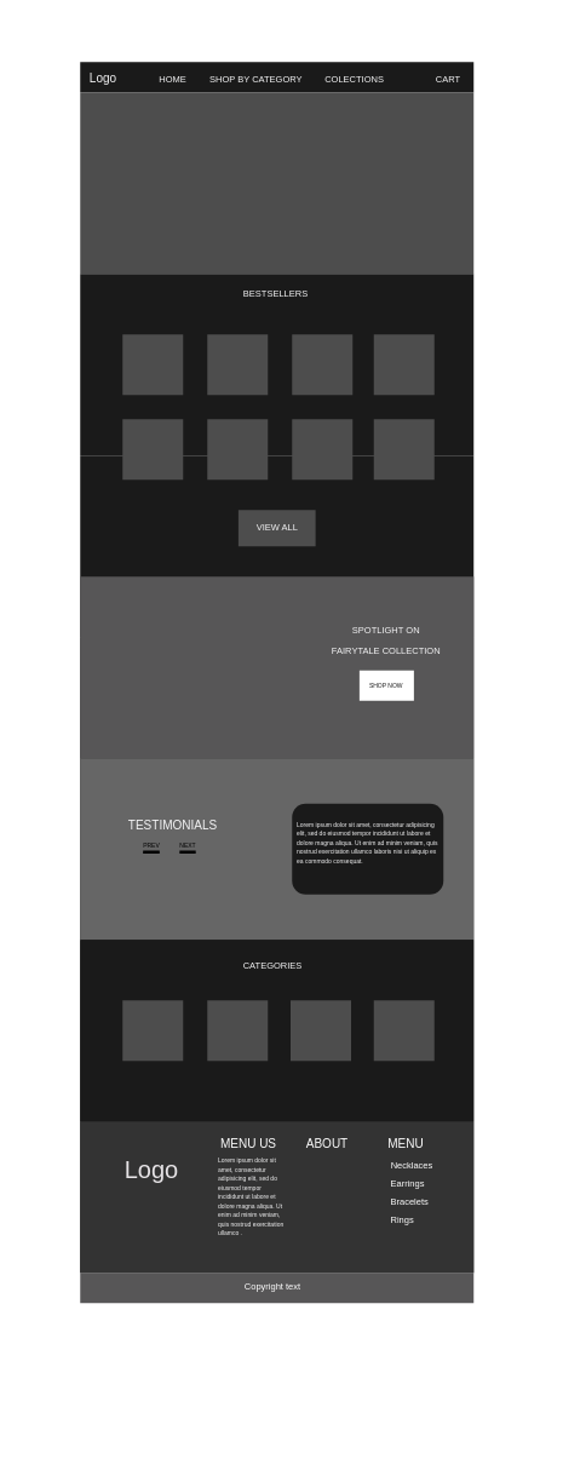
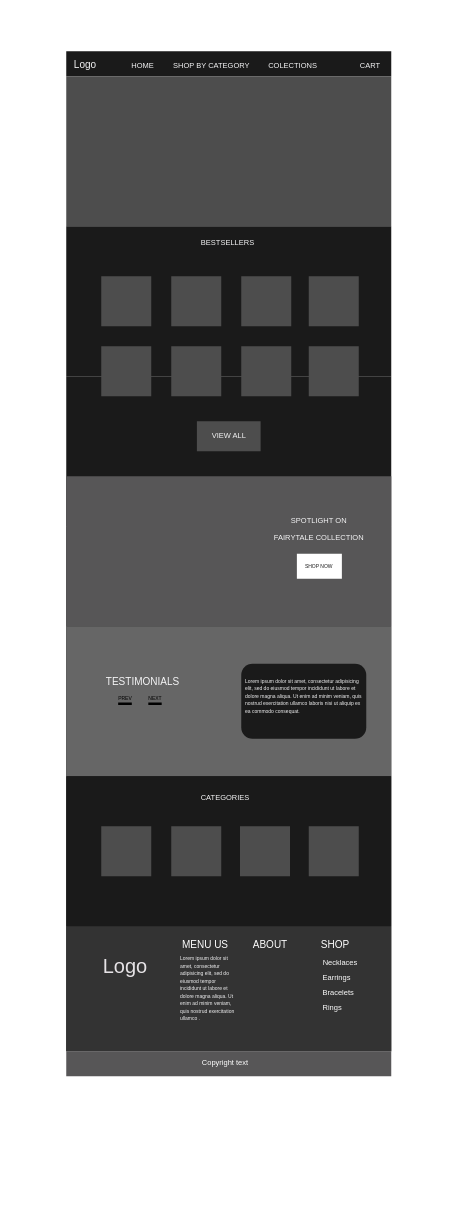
  <mxCell id="0" />
  <mxCell id="1" parent="0" />
  <mxCell id="2" value="" style="rounded=0;whiteSpace=wrap;html=1;strokeColor=none;fillColor=none;" vertex="1" parent="1"><mxGeometry x="26" y="20" width="130" height="440" as="geometry" /></mxCell>
  <mxCell id="3" value="" style="rounded=0;whiteSpace=wrap;html=1;fillColor=#1A1A1A;strokeColor=none;" vertex="1" parent="1"><mxGeometry x="26" y="20" width="130" height="10" as="geometry" /></mxCell>
  <mxCell id="4" value="&lt;font style=&quot;font-size: 4px;&quot; color=&quot;#f5f5f6&quot;&gt;Logo&lt;/font&gt;" style="text;html=1;align=center;verticalAlign=middle;whiteSpace=wrap;rounded=0;" vertex="1" parent="1"><mxGeometry x="24" y="22" width="20" as="geometry" /></mxCell>
  <mxCell id="5" value="&lt;font style=&quot;&quot; color=&quot;#f5f5f6&quot;&gt;&lt;font style=&quot;font-size: 3px;&quot;&gt;HOME&lt;/font&gt;&lt;br&gt;&lt;/font&gt;" style="text;html=1;align=center;verticalAlign=middle;whiteSpace=wrap;rounded=0;" vertex="1" parent="1"><mxGeometry x="47" y="22" width="20" as="geometry" /></mxCell>
  <mxCell id="6" value="&lt;font style=&quot;font-size: 3px;&quot; color=&quot;#f5f5f6&quot;&gt;SHOP BY CATEGORY&lt;br&gt;&lt;br&gt;&lt;/font&gt;" style="text;html=1;align=center;verticalAlign=middle;whiteSpace=wrap;rounded=0;" vertex="1" parent="1"><mxGeometry x="42" y="29" width="85" as="geometry" /></mxCell>
  <mxCell id="7" value="&lt;font style=&quot;&quot; color=&quot;#f5f5f6&quot;&gt;&lt;font style=&quot;font-size: 3px;&quot;&gt;COLECTIONS&lt;/font&gt;&lt;br&gt;&lt;/font&gt;" style="text;html=1;align=center;verticalAlign=middle;whiteSpace=wrap;rounded=0;" vertex="1" parent="1"><mxGeometry x="107" y="22" width="20" as="geometry" /></mxCell>
  <mxCell id="8" value="&lt;font style=&quot;&quot; color=&quot;#f5f5f6&quot;&gt;&lt;font style=&quot;font-size: 3px;&quot;&gt;CART&lt;/font&gt;&lt;br&gt;&lt;/font&gt;" style="text;html=1;align=center;verticalAlign=middle;whiteSpace=wrap;rounded=0;" vertex="1" parent="1"><mxGeometry x="138" y="22" width="20" as="geometry" /></mxCell>
  <mxCell id="9" value="" style="rounded=0;whiteSpace=wrap;html=1;strokeColor=none;fillColor=#4D4D4D;" vertex="1" parent="1"><mxGeometry x="26" y="30" width="130" height="60" as="geometry" /></mxCell>
  <mxCell id="10" value="" style="rounded=0;whiteSpace=wrap;html=1;strokeColor=none;fillColor=#1A1A1A;" vertex="1" parent="1"><mxGeometry x="26" y="90" width="130" height="60" as="geometry" /></mxCell>
  <mxCell id="11" value="&lt;font style=&quot;&quot; color=&quot;#f5f5f6&quot;&gt;&lt;span style=&quot;font-size: 3px;&quot;&gt;BESTSELLERS&lt;/span&gt;&lt;br&gt;&lt;/font&gt;" style="text;html=1;align=center;verticalAlign=middle;whiteSpace=wrap;rounded=0;" vertex="1" parent="1"><mxGeometry x="81" y="93" width="20" as="geometry" /></mxCell>
  <mxCell id="12" value="" style="rounded=0;whiteSpace=wrap;html=1;strokeColor=none;fillColor=#1A1A1A;" vertex="1" parent="1"><mxGeometry x="26" y="150" width="130" height="60" as="geometry" /></mxCell>
  <mxCell id="13" value="" style="whiteSpace=wrap;html=1;aspect=fixed;strokeColor=none;fillColor=#4D4D4D;" vertex="1" parent="1"><mxGeometry x="40" y="110" width="20" height="20" as="geometry" /></mxCell>
  <mxCell id="14" value="" style="whiteSpace=wrap;html=1;aspect=fixed;strokeColor=none;fillColor=#4D4D4D;" vertex="1" parent="1"><mxGeometry x="68" y="110" width="20" height="20" as="geometry" /></mxCell>
  <mxCell id="15" value="" style="whiteSpace=wrap;html=1;aspect=fixed;strokeColor=none;fillColor=#4D4D4D;" vertex="1" parent="1"><mxGeometry x="96" y="110" width="20" height="20" as="geometry" /></mxCell>
  <mxCell id="16" value="" style="whiteSpace=wrap;html=1;aspect=fixed;strokeColor=none;fillColor=#4D4D4D;" vertex="1" parent="1"><mxGeometry x="123" y="110" width="20" height="20" as="geometry" /></mxCell>
  <mxCell id="17" value="" style="whiteSpace=wrap;html=1;aspect=fixed;strokeColor=none;fillColor=#4D4D4D;" vertex="1" parent="1"><mxGeometry x="40" y="138" width="20" height="20" as="geometry" /></mxCell>
  <mxCell id="18" value="" style="whiteSpace=wrap;html=1;aspect=fixed;strokeColor=none;fillColor=#4D4D4D;" vertex="1" parent="1"><mxGeometry x="68" y="138" width="20" height="20" as="geometry" /></mxCell>
  <mxCell id="19" value="" style="whiteSpace=wrap;html=1;aspect=fixed;strokeColor=none;fillColor=#4D4D4D;" vertex="1" parent="1"><mxGeometry x="96" y="138" width="20" height="20" as="geometry" /></mxCell>
  <mxCell id="20" value="" style="whiteSpace=wrap;html=1;aspect=fixed;strokeColor=none;fillColor=#4D4D4D;" vertex="1" parent="1"><mxGeometry x="123" y="138" width="20" height="20" as="geometry" /></mxCell>
  <mxCell id="21" value="" style="rounded=0;whiteSpace=wrap;html=1;strokeColor=none;fillColor=#4D4D4D;" vertex="1" parent="1"><mxGeometry x="78.25" y="168" width="25.5" height="12" as="geometry" /></mxCell>
  <mxCell id="22" value="&lt;font color=&quot;#f5f5f6&quot; style=&quot;font-size: 3px;&quot;&gt;VIEW ALL&lt;/font&gt;" style="text;html=1;align=center;verticalAlign=middle;whiteSpace=wrap;rounded=0;" vertex="1" parent="1"><mxGeometry x="79.5" y="166" width="23" height="10" as="geometry" /></mxCell>
  <mxCell id="23" value="" style="rounded=0;whiteSpace=wrap;html=1;strokeColor=none;fillColor=#1A1A1A;" vertex="1" parent="1"><mxGeometry x="26" y="210" width="130" height="210" as="geometry" /></mxCell>
  <mxCell id="24" value="" style="rounded=0;whiteSpace=wrap;html=1;strokeColor=none;fillColor=#575657;" vertex="1" parent="1"><mxGeometry x="26" y="190" width="130" height="60" as="geometry" /></mxCell>
  <mxCell id="25" value="&lt;font color=&quot;#f5f5f6&quot; style=&quot;font-size: 3px;&quot;&gt;SPOTLIGHT ON&lt;br&gt;&lt;/font&gt;" style="text;html=1;align=center;verticalAlign=middle;whiteSpace=wrap;rounded=0;" vertex="1" parent="1"><mxGeometry x="103.75" y="200" width="47" height="10" as="geometry" /></mxCell>
  <mxCell id="26" value="&lt;font color=&quot;#f5f5f6&quot; style=&quot;font-size: 3px;&quot;&gt;FAIRYTALE COLLECTION&lt;br&gt;&lt;br&gt;&lt;/font&gt;" style="text;html=1;align=center;verticalAlign=middle;whiteSpace=wrap;rounded=0;" vertex="1" parent="1"><mxGeometry x="103.5" y="214" width="47" height="10" as="geometry" /></mxCell>
  <mxCell id="27" value="" style="rounded=0;whiteSpace=wrap;html=1;strokeColor=none;" vertex="1" parent="1"><mxGeometry x="118.25" y="221" width="18" height="10" as="geometry" /></mxCell>
  <mxCell id="28" value="&lt;font color=&quot;#1a1a1a&quot; style=&quot;font-size: 2px;&quot;&gt;SHOP NOW&lt;/font&gt;" style="text;html=1;align=center;verticalAlign=middle;whiteSpace=wrap;rounded=0;" vertex="1" parent="1"><mxGeometry x="115.5" y="218" width="23" height="10" as="geometry" /></mxCell>
  <mxCell id="29" value="" style="rounded=0;whiteSpace=wrap;html=1;strokeColor=none;fillColor=#666666;" vertex="1" parent="1"><mxGeometry x="26" y="250" width="130" height="60" as="geometry" /></mxCell>
  <mxCell id="30" value="" style="rounded=1;whiteSpace=wrap;html=1;strokeColor=none;fillColor=#1A1A1A;" vertex="1" parent="1"><mxGeometry x="96" y="265" width="50" height="30" as="geometry" /></mxCell>
  <mxCell id="31" value="&lt;font style=&quot;font-size: 4px;&quot; color=&quot;#f5f5f6&quot;&gt;TESTIMONIALS&lt;/font&gt;" style="text;html=1;align=center;verticalAlign=middle;whiteSpace=wrap;rounded=0;" vertex="1" parent="1"><mxGeometry x="37" y="260" width="40" height="20" as="geometry" /></mxCell>
  <mxCell id="32" value="&lt;p style=&quot;line-height: 0%;&quot;&gt;&lt;font style=&quot;&quot;&gt;&lt;font style=&quot;font-size: 2px;&quot; color=&quot;#f5f5f6&quot;&gt;Lorem ipsum dolor sit amet, consectetur adipisicing elit, sed do eiusmod tempor incididunt ut labore et dolore magna aliqua. Ut enim ad minim veniam, quis nostrud exercitation ullamco laboris nisi ut aliquip ex ea commodo consequat.&amp;nbsp;&lt;/font&gt;&lt;br&gt;&lt;/font&gt;&lt;/p&gt;" style="text;spacingTop=-5;whiteSpace=wrap;html=1;align=left;fontSize=12;fontFamily=Helvetica;fillColor=none;strokeColor=none;" vertex="1" parent="1"><mxGeometry x="96" y="255" width="50" height="40" as="geometry" /></mxCell>
  <mxCell id="33" value="&lt;font style=&quot;font-size: 2px;&quot;&gt;&lt;u&gt;NEXT&lt;/u&gt;&lt;/font&gt;" style="text;html=1;align=center;verticalAlign=middle;whiteSpace=wrap;rounded=0;" vertex="1" parent="1"><mxGeometry x="52" y="271" width="20" height="10" as="geometry" /></mxCell>
  <mxCell id="34" value="&lt;font style=&quot;font-size: 2px;&quot;&gt;&lt;u&gt;PREV&lt;/u&gt;&lt;/font&gt;" style="text;html=1;align=center;verticalAlign=middle;whiteSpace=wrap;rounded=0;" vertex="1" parent="1"><mxGeometry x="40" y="271" width="20" height="10" as="geometry" /></mxCell>
  <mxCell id="35" value="" style="rounded=0;whiteSpace=wrap;html=1;strokeColor=none;fillColor=#1A1A1A;" vertex="1" parent="1"><mxGeometry x="26" y="310" width="130" height="60" as="geometry" /></mxCell>
  <mxCell id="36" value="&lt;font style=&quot;&quot; color=&quot;#f5f5f6&quot;&gt;&lt;span style=&quot;font-size: 3px;&quot;&gt;CATEGORIES&lt;/span&gt;&lt;br&gt;&lt;/font&gt;" style="text;html=1;align=center;verticalAlign=middle;whiteSpace=wrap;rounded=0;" vertex="1" parent="1"><mxGeometry x="79.5" y="315" width="20" as="geometry" /></mxCell>
  <mxCell id="37" value="" style="whiteSpace=wrap;html=1;aspect=fixed;strokeColor=none;fillColor=#4D4D4D;" vertex="1" parent="1"><mxGeometry x="40" y="330" width="20" height="20" as="geometry" /></mxCell>
  <mxCell id="38" value="" style="whiteSpace=wrap;html=1;aspect=fixed;strokeColor=none;fillColor=#4D4D4D;" vertex="1" parent="1"><mxGeometry x="68" y="330" width="20" height="20" as="geometry" /></mxCell>
  <mxCell id="39" value="" style="whiteSpace=wrap;html=1;aspect=fixed;strokeColor=none;fillColor=#4D4D4D;" vertex="1" parent="1"><mxGeometry x="95.5" y="330" width="20" height="20" as="geometry" /></mxCell>
  <mxCell id="40" value="" style="whiteSpace=wrap;html=1;aspect=fixed;strokeColor=none;fillColor=#4D4D4D;" vertex="1" parent="1"><mxGeometry x="123" y="330" width="20" height="20" as="geometry" /></mxCell>
  <mxCell id="41" value="" style="rounded=0;whiteSpace=wrap;html=1;strokeColor=none;fillColor=#333333;" vertex="1" parent="1"><mxGeometry x="26" y="370" width="130" height="50" as="geometry" /></mxCell>
  <mxCell id="42" value="&lt;font style=&quot;font-size: 8px;&quot; color=&quot;#e6e3e6&quot;&gt;Logo&lt;/font&gt;" style="text;html=1;align=center;verticalAlign=middle;whiteSpace=wrap;rounded=0;strokeWidth=2;" vertex="1" parent="1"><mxGeometry x="20" y="370" width="60" height="30" as="geometry" /></mxCell>
  <mxCell id="43" value="&lt;font color=&quot;#ffffff&quot; style=&quot;font-size: 4px;&quot;&gt;MENU US&lt;br&gt;&lt;/font&gt;" style="text;html=1;align=center;verticalAlign=middle;whiteSpace=wrap;rounded=0;" vertex="1" parent="1"><mxGeometry x="52" y="360" width="60" height="30" as="geometry" /></mxCell>
  <mxCell id="44" value="&lt;font color=&quot;#ffffff&quot; style=&quot;font-size: 4px;&quot;&gt;ABOUT&lt;br&gt;&lt;/font&gt;" style="text;html=1;align=center;verticalAlign=middle;whiteSpace=wrap;rounded=0;" vertex="1" parent="1"><mxGeometry x="78" y="360" width="60" height="30" as="geometry" /></mxCell>
- <mxCell id="45" value="&lt;font color=&quot;#ffffff&quot; style=&quot;font-size: 4px;&quot;&gt;MENU&lt;br&gt;&lt;/font&gt;" style="text;html=1;align=center;verticalAlign=middle;whiteSpace=wrap;rounded=0;" vertex="1" parent="1"><mxGeometry x="103.75" y="360" width="60" height="30" as="geometry" /></mxCell>
+ <mxCell id="45" value="&lt;font color=&quot;#ffffff&quot; style=&quot;font-size: 4px;&quot;&gt;SHOP&lt;br&gt;&lt;/font&gt;" style="text;html=1;align=center;verticalAlign=middle;whiteSpace=wrap;rounded=0;" vertex="1" parent="1"><mxGeometry x="103.75" y="360" width="60" height="30" as="geometry" /></mxCell>
  <mxCell id="46" value="&lt;p style=&quot;line-height: 0%;&quot;&gt;&lt;font style=&quot;&quot;&gt;&lt;font style=&quot;font-size: 2px;&quot; color=&quot;#f5f5f6&quot;&gt;Lorem ipsum dolor sit amet, consectetur adipisicing elit, sed do eiusmod tempor incididunt ut labore et dolore magna aliqua. Ut enim ad minim veniam, quis nostrud exercitation ullamco .&lt;/font&gt;&lt;br&gt;&lt;/font&gt;&lt;/p&gt;" style="text;spacingTop=-5;whiteSpace=wrap;html=1;align=left;fontSize=12;fontFamily=Helvetica;fillColor=none;strokeColor=none;" vertex="1" parent="1"><mxGeometry x="70" y="366" width="24" height="40" as="geometry" /></mxCell>
  <mxCell id="47" value="&lt;font style=&quot;font-size: 3px;&quot; color=&quot;#ffffff&quot;&gt;Necklaces&lt;/font&gt;" style="text;html=1;align=center;verticalAlign=middle;whiteSpace=wrap;rounded=0;" vertex="1" parent="1"><mxGeometry x="121" y="377" width="30" height="10" as="geometry" /></mxCell>
  <mxCell id="48" value="&lt;div style=&quot;&quot;&gt;&lt;span style=&quot;font-size: 3px; color: rgb(255, 255, 255); background-color: initial;&quot;&gt;Earrings&lt;/span&gt;&lt;/div&gt;" style="text;html=1;align=left;verticalAlign=middle;whiteSpace=wrap;rounded=0;" vertex="1" parent="1"><mxGeometry x="127" y="383" width="30" height="10" as="geometry" /></mxCell>
  <mxCell id="49" value="&lt;div style=&quot;&quot;&gt;&lt;span style=&quot;font-size: 3px; color: rgb(255, 255, 255); background-color: initial;&quot;&gt;Bracelets&lt;/span&gt;&lt;/div&gt;" style="text;html=1;align=left;verticalAlign=middle;whiteSpace=wrap;rounded=0;" vertex="1" parent="1"><mxGeometry x="127" y="389" width="30" height="10" as="geometry" /></mxCell>
  <mxCell id="50" value="&lt;div style=&quot;&quot;&gt;&lt;span style=&quot;font-size: 3px; color: rgb(255, 255, 255); background-color: initial;&quot;&gt;Rings&lt;/span&gt;&lt;/div&gt;" style="text;html=1;align=left;verticalAlign=middle;whiteSpace=wrap;rounded=0;" vertex="1" parent="1"><mxGeometry x="127" y="395" width="30" height="10" as="geometry" /></mxCell>
  <mxCell id="51" value="" style="rounded=0;whiteSpace=wrap;html=1;strokeColor=none;fillColor=#575657;" vertex="1" parent="1"><mxGeometry x="26" y="420" width="130" height="10" as="geometry" /></mxCell>
  <mxCell id="52" value="&lt;font color=&quot;#ffffff&quot; style=&quot;font-size: 3px;&quot;&gt;Copyright text&lt;/font&gt;" style="text;html=1;align=center;verticalAlign=middle;whiteSpace=wrap;rounded=0;" vertex="1" parent="1"><mxGeometry x="35" y="407" width="110" height="30" as="geometry" /></mxCell>
